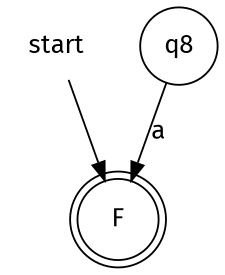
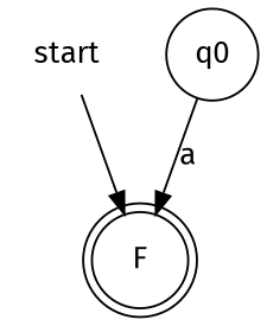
  digraph {
    fontname="Fira Sans"
    rankdir=TB
    node [fontname="Fira Sans"]
    edge [fontname="Fira Sans"]
    start [shape=plaintext]
    F [shape=doublecircle]
-   q0 [shape=circle label=q8]
+   q0 [shape=circle]
    start -> F
    q0 -> F [label=a]
  }
